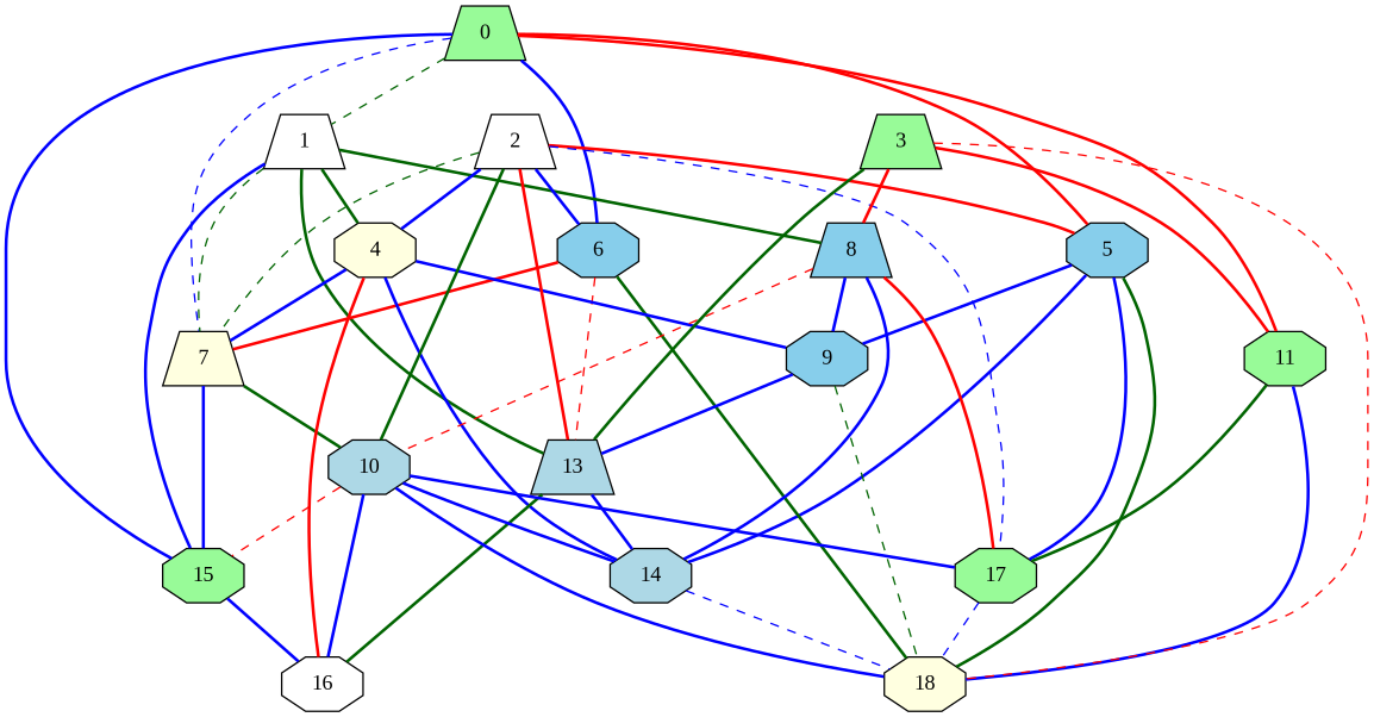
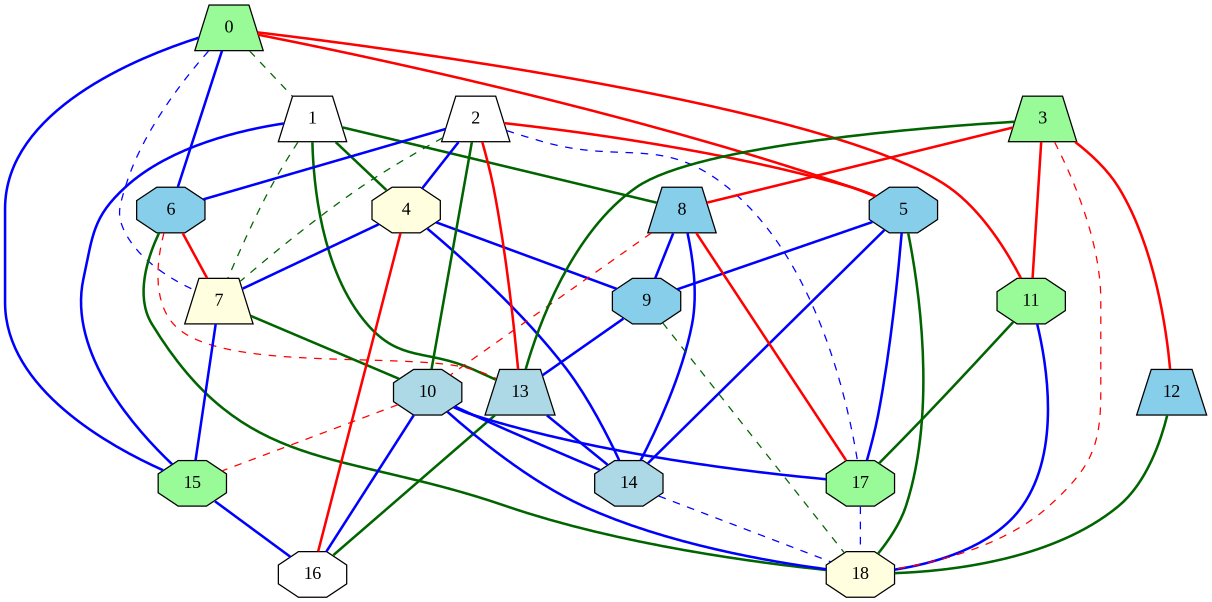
  graph {
    fontname="Liberation Serif"
    node [fillcolor=palegreen fontname="Liberation Serif" shape=octagon style=filled]
    edge [color=blue fontname="Liberation Serif" style=bold]
    0 [shape=trapezium]
    1 [fillcolor=white shape=trapezium]
    5 [fillcolor=skyblue]
    6 [fillcolor=skyblue]
    7 [fillcolor=lightyellow shape=trapezium]
    11
    15
    4 [fillcolor=lightyellow]
    8 [fillcolor=skyblue shape=trapezium]
    13 [fillcolor=lightblue shape=trapezium]
    17
    18 [fillcolor=lightyellow]
    9 [fillcolor=skyblue]
    14 [fillcolor=lightblue]
    10 [fillcolor=lightblue]
    16 [fillcolor=white]
    2 [fillcolor=white shape=trapezium]
    3 [shape=trapezium]
+   12 [fillcolor=skyblue shape=trapezium]
    0 -- 1 [color=darkgreen style=dashed]
    0 -- 5 [color=red]
    0 -- 6
    0 -- 7 [style=dashed]
    0 -- 11 [color=red]
    0 -- 15
    1 -- 7 [color=darkgreen style=dashed]
    1 -- 15
    1 -- 4 [color=darkgreen]
    1 -- 8 [color=darkgreen]
    1 -- 13 [color=darkgreen]
    5 -- 17
    5 -- 18 [color=darkgreen]
    5 -- 9
    5 -- 14
    6 -- 7 [color=red]
    6 -- 13 [color=red style=dashed]
    6 -- 18 [color=darkgreen]
    7 -- 15
    7 -- 10 [color=darkgreen]
    11 -- 17 [color=darkgreen]
    11 -- 18
    15 -- 16
    4 -- 7
    4 -- 9
    4 -- 14
    4 -- 16 [color=red]
    8 -- 17 [color=red]
    8 -- 9
    8 -- 14
    8 -- 10 [color=red style=dashed]
    13 -- 14
    13 -- 16 [color=darkgreen]
    17 -- 18 [style=dashed]
    9 -- 13
    9 -- 18 [color=darkgreen style=dashed]
    14 -- 18 [style=dashed]
    10 -- 15 [color=red style=dashed]
    10 -- 17
    10 -- 18
    10 -- 14
    10 -- 16
    2 -- 5 [color=red]
    2 -- 6
    2 -- 7 [color=darkgreen style=dashed]
    2 -- 4
    2 -- 13 [color=red]
    2 -- 17 [style=dashed]
    2 -- 10 [color=darkgreen]
    3 -- 11 [color=red]
    3 -- 8 [color=red]
    3 -- 13 [color=darkgreen]
    3 -- 18 [color=red style=dashed]
+   3 -- 12 [color=red]
+   12 -- 18 [color=darkgreen]
  }
